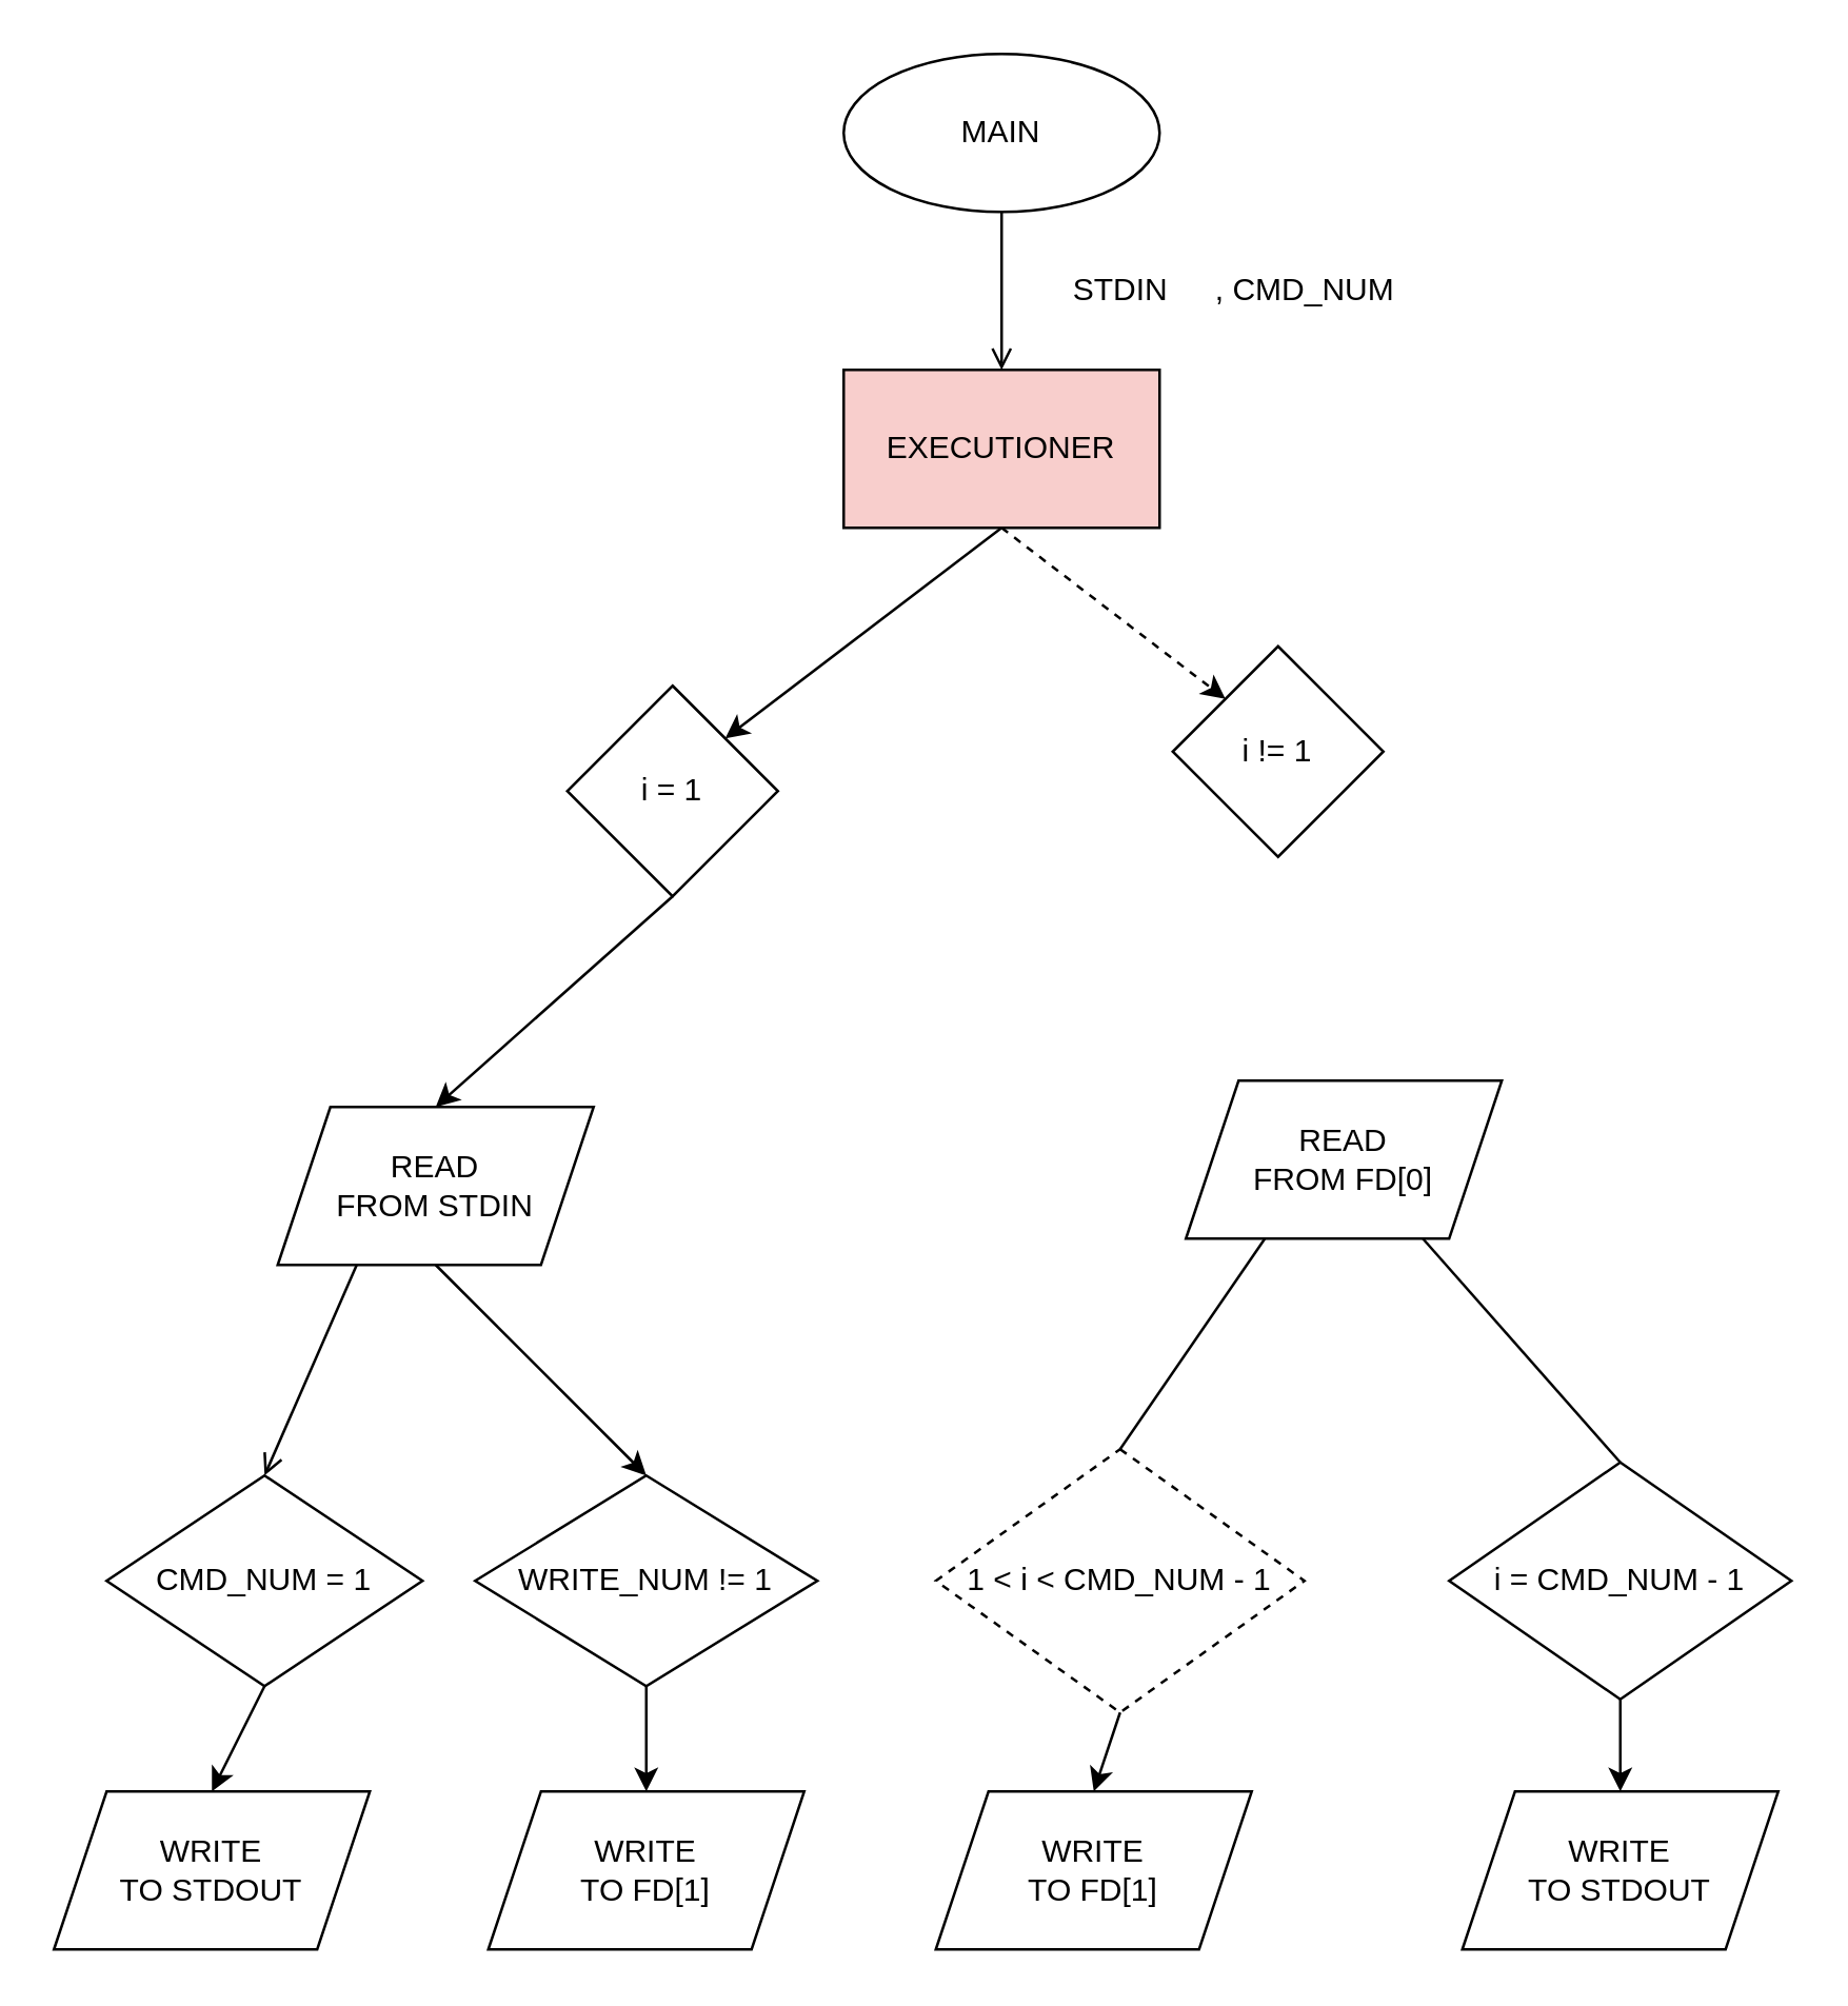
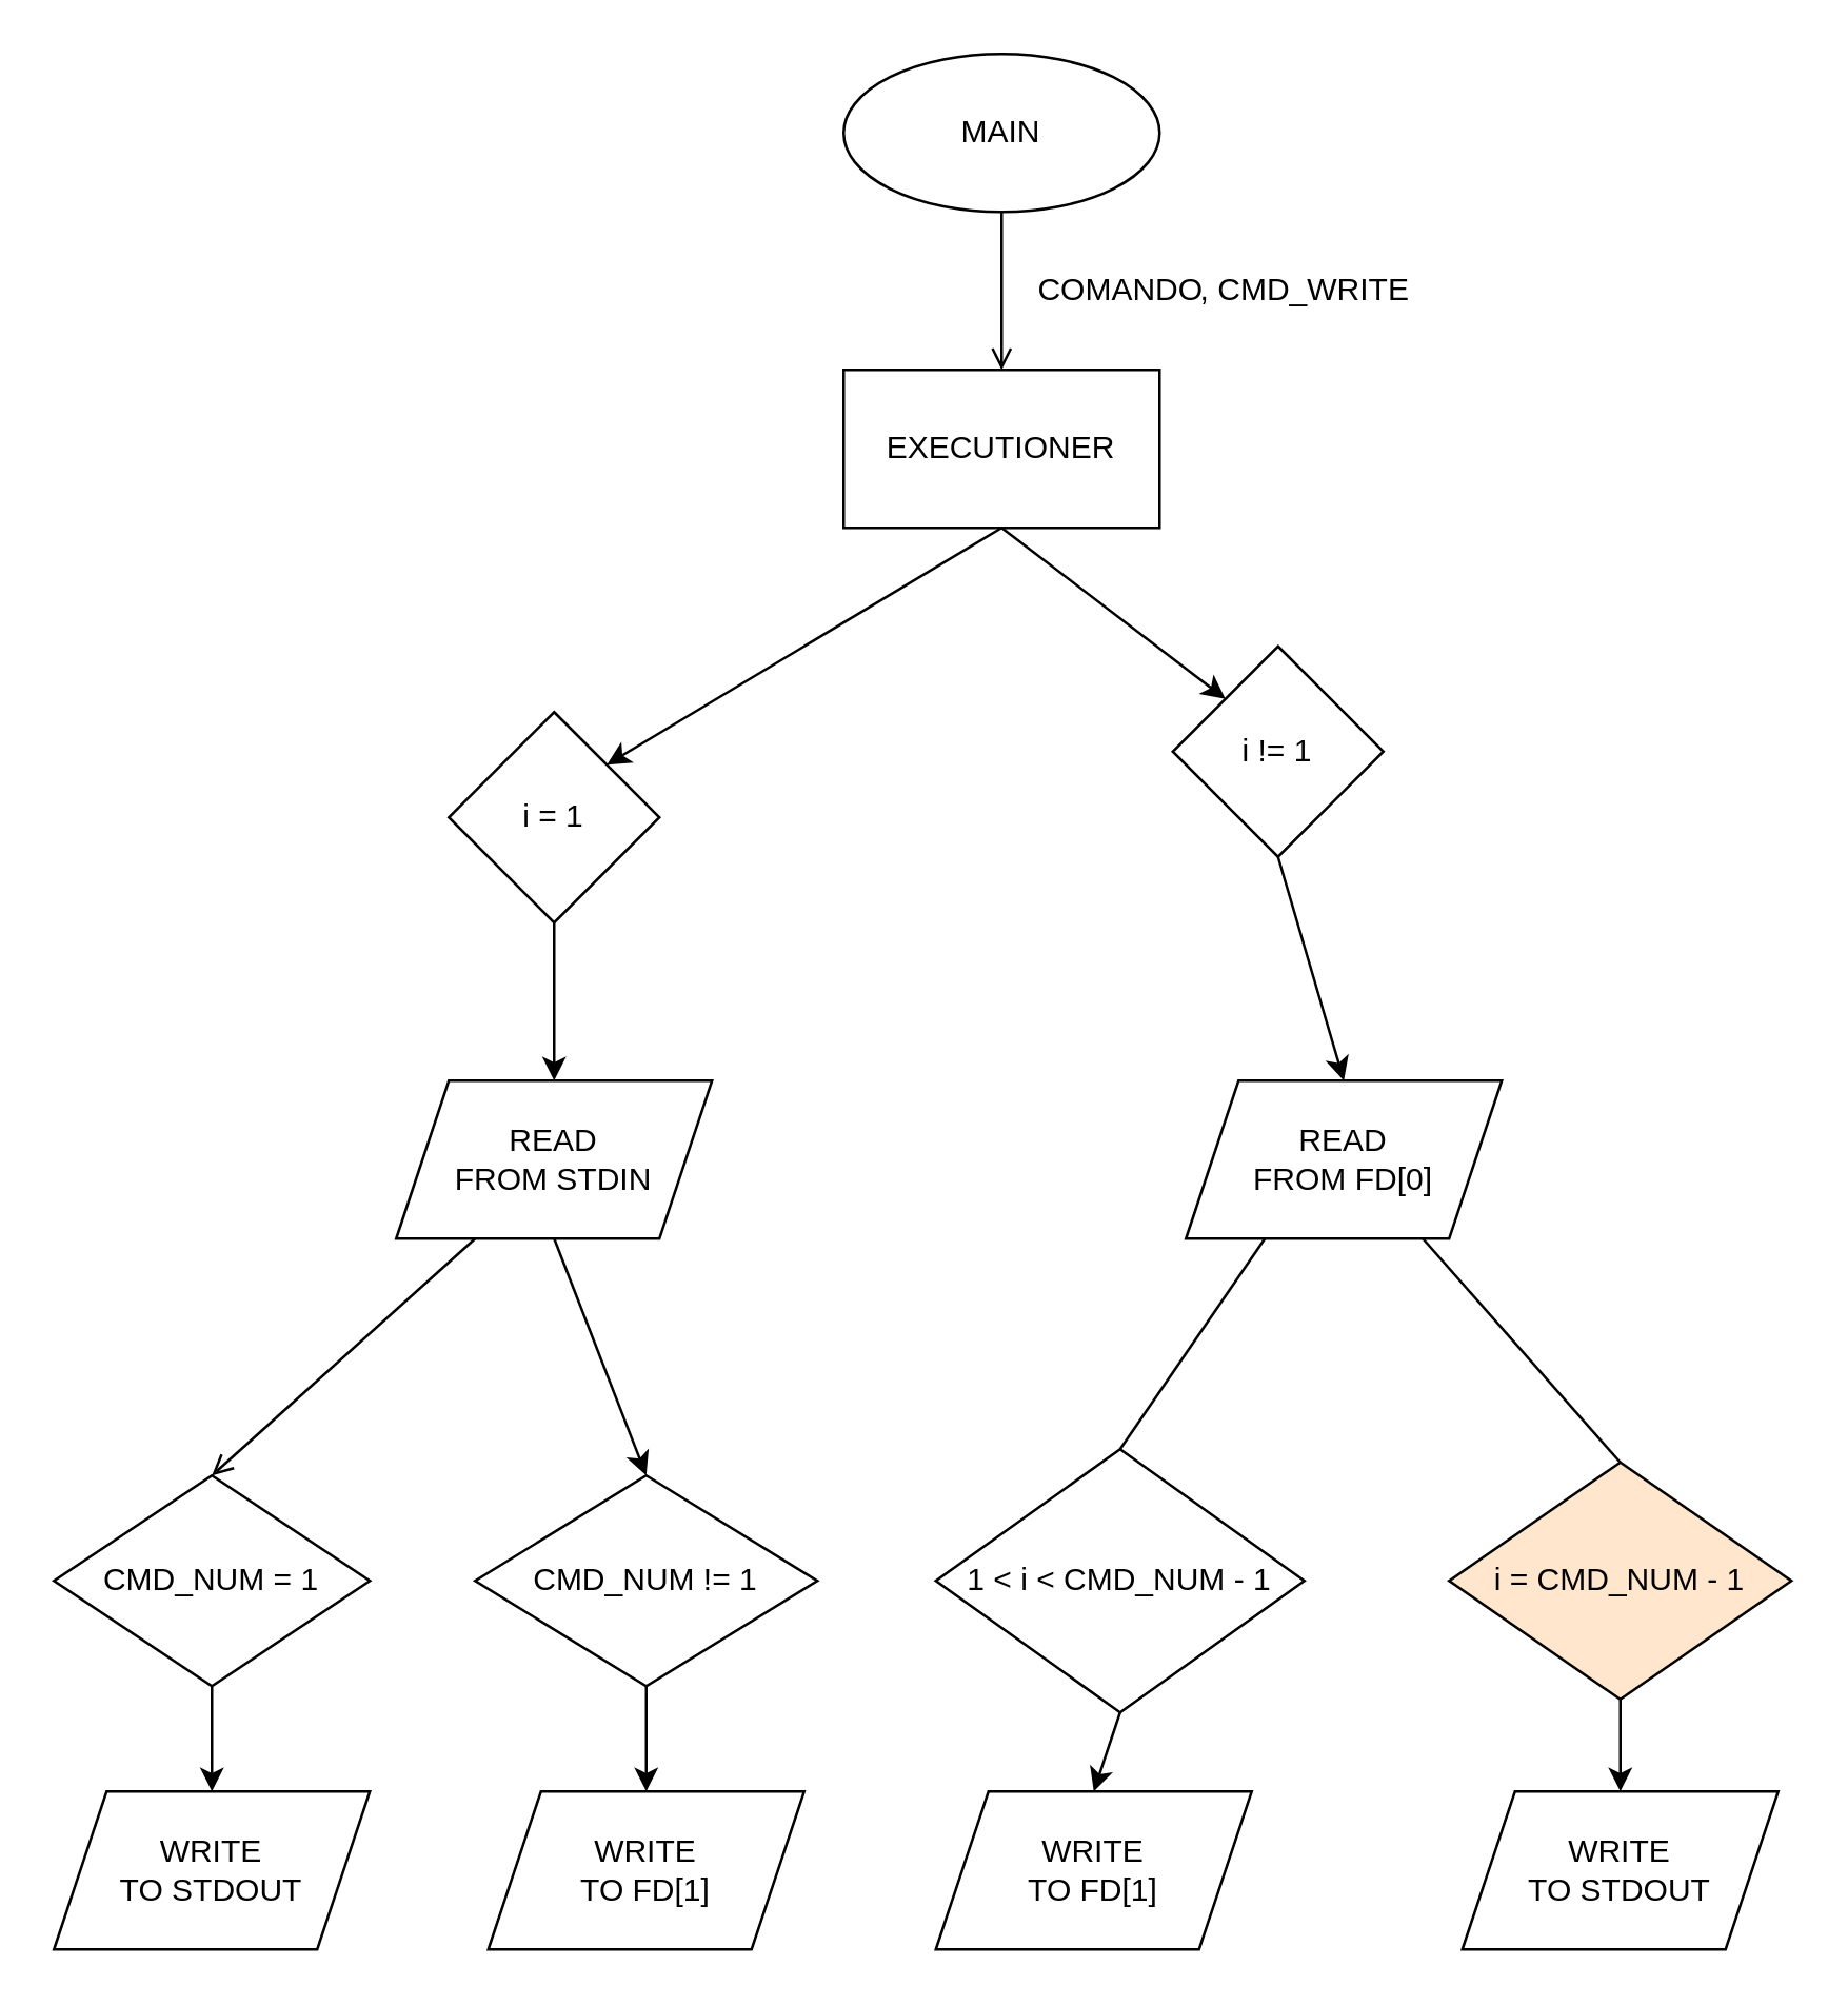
  <mxCell id="0" />
  <mxCell id="1" parent="0" />
  <mxCell id="2" value="MAIN" style="ellipse;whiteSpace=wrap;html=1;" parent="1" vertex="1"><mxGeometry x="320" y="20" width="120" height="60" as="geometry" /></mxCell>
- <mxCell id="3" value="EXECUTIONER" style="whiteSpace=wrap;html=1;fillColor=#f8cecc;" parent="1" vertex="1"><mxGeometry x="320" y="140" width="120" height="60" as="geometry" /></mxCell>
+ <mxCell id="3" value="EXECUTIONER" style="whiteSpace=wrap;html=1;" parent="1" vertex="1"><mxGeometry x="320" y="140" width="120" height="60" as="geometry" /></mxCell>
  <mxCell id="4" value="" style="edgeStyle=none;orthogonalLoop=1;jettySize=auto;html=1;exitX=0.5;exitY=1;exitDx=0;exitDy=0;entryX=0.5;entryY=0;entryDx=0;entryDy=0;endArrow=open;" parent="1" source="2" target="3" edge="1"><mxGeometry width="100" relative="1" as="geometry"><mxPoint x="120" y="120" as="sourcePoint" /><mxPoint x="220" y="120" as="targetPoint" /><Array as="points" /></mxGeometry></mxCell>
- <mxCell id="5" value="STDIN" style="text;html=1;align=center;verticalAlign=middle;resizable=0;points=[];autosize=1;strokeColor=none;fillColor=none;" parent="1" vertex="1"><mxGeometry x="380" y="95" width="90" height="30" as="geometry" /></mxCell>
- <mxCell id="6" value=", CMD_NUM" style="text;html=1;align=center;verticalAlign=middle;resizable=0;points=[];autosize=1;strokeColor=none;fillColor=none;" vertex="1" parent="1"><mxGeometry x="450" y="95" width="90" height="30" as="geometry" /></mxCell>
- <mxCell id="7" value="i = 1" style="rhombus;whiteSpace=wrap;html=1;" vertex="1" parent="1"><mxGeometry x="215" y="260" width="80" height="80" as="geometry" /></mxCell>
- <mxCell id="8" value="1 &amp;lt; i &amp;lt; CMD_NUM - 1" style="rhombus;whiteSpace=wrap;html=1;dashed=1;" vertex="1" parent="1"><mxGeometry x="355" y="550" width="140" height="100" as="geometry" /></mxCell>
- <mxCell id="9" value="i = CMD_NUM - 1" style="rhombus;whiteSpace=wrap;html=1;" vertex="1" parent="1"><mxGeometry x="550" y="555" width="130" height="90" as="geometry" /></mxCell>
+ <mxCell id="5" value="COMANDO" style="text;html=1;align=center;verticalAlign=middle;resizable=0;points=[];autosize=1;strokeColor=none;fillColor=none;" parent="1" vertex="1"><mxGeometry x="380" y="95" width="90" height="30" as="geometry" /></mxCell>
+ <mxCell id="6" value=", CMD_WRITE" style="text;html=1;align=center;verticalAlign=middle;resizable=0;points=[];autosize=1;strokeColor=none;fillColor=none;" vertex="1" parent="1"><mxGeometry x="450" y="95" width="90" height="30" as="geometry" /></mxCell>
+ <mxCell id="7" value="i = 1" style="rhombus;whiteSpace=wrap;html=1;" vertex="1" parent="1"><mxGeometry x="170" y="270" width="80" height="80" as="geometry" /></mxCell>
+ <mxCell id="8" value="1 &amp;lt; i &amp;lt; CMD_NUM - 1" style="rhombus;whiteSpace=wrap;html=1;" vertex="1" parent="1"><mxGeometry x="355" y="550" width="140" height="100" as="geometry" /></mxCell>
+ <mxCell id="9" value="i = CMD_NUM - 1" style="rhombus;whiteSpace=wrap;html=1;fillColor=#ffe6cc;" vertex="1" parent="1"><mxGeometry x="550" y="555" width="130" height="90" as="geometry" /></mxCell>
  <mxCell id="10" value="" style="edgeStyle=none;orthogonalLoop=1;jettySize=auto;html=1;exitX=0.5;exitY=1;exitDx=0;exitDy=0;entryX=1;entryY=0;entryDx=0;entryDy=0;" edge="1" parent="1" source="3" target="7"><mxGeometry width="100" relative="1" as="geometry"><mxPoint x="190" y="190" as="sourcePoint" /><mxPoint x="290" y="190" as="targetPoint" /><Array as="points" /></mxGeometry></mxCell>
- <mxCell id="11" value="" style="edgeStyle=none;orthogonalLoop=1;jettySize=auto;html=1;exitX=0.5;exitY=1;exitDx=0;exitDy=0;entryX=0;entryY=0;entryDx=0;entryDy=0;dashed=1;" edge="1" parent="1" source="3" target="25"><mxGeometry width="100" relative="1" as="geometry"><mxPoint x="460" y="150" as="sourcePoint" /><mxPoint x="480" y="280" as="targetPoint" /><Array as="points" /></mxGeometry></mxCell>
+ <mxCell id="11" value="" style="edgeStyle=none;orthogonalLoop=1;jettySize=auto;html=1;exitX=0.5;exitY=1;exitDx=0;exitDy=0;entryX=0;entryY=0;entryDx=0;entryDy=0;" edge="1" parent="1" source="3" target="25"><mxGeometry width="100" relative="1" as="geometry"><mxPoint x="460" y="150" as="sourcePoint" /><mxPoint x="480" y="280" as="targetPoint" /><Array as="points" /></mxGeometry></mxCell>
  <mxCell id="12" style="edgeStyle=none;html=1;exitX=0.25;exitY=1;exitDx=0;exitDy=0;entryX=0.5;entryY=0;entryDx=0;entryDy=0;endArrow=open;" edge="1" parent="1" source="18" target="14"><mxGeometry relative="1" as="geometry"><mxPoint x="180" y="500" as="targetPoint" /></mxGeometry></mxCell>
  <mxCell id="13" style="edgeStyle=none;html=1;exitX=0.5;exitY=1;exitDx=0;exitDy=0;entryX=0.5;entryY=0;entryDx=0;entryDy=0;" edge="1" parent="1" source="14" target="20"><mxGeometry relative="1" as="geometry" /></mxCell>
- <mxCell id="14" value="CMD_NUM = 1" style="rhombus;whiteSpace=wrap;html=1;" vertex="1" parent="1"><mxGeometry x="40" y="560" width="120" height="80" as="geometry" /></mxCell>
+ <mxCell id="14" value="CMD_NUM = 1" style="rhombus;whiteSpace=wrap;html=1;" vertex="1" parent="1"><mxGeometry x="20" y="560" width="120" height="80" as="geometry" /></mxCell>
  <mxCell id="15" style="edgeStyle=none;html=1;exitX=0.5;exitY=1;exitDx=0;exitDy=0;entryX=0.5;entryY=0;entryDx=0;entryDy=0;" edge="1" parent="1" source="16" target="21"><mxGeometry relative="1" as="geometry" /></mxCell>
- <mxCell id="16" value="WRITE_NUM != 1" style="rhombus;whiteSpace=wrap;html=1;" vertex="1" parent="1"><mxGeometry x="180" y="560" width="130" height="80" as="geometry" /></mxCell>
+ <mxCell id="16" value="CMD_NUM != 1" style="rhombus;whiteSpace=wrap;html=1;" vertex="1" parent="1"><mxGeometry x="180" y="560" width="130" height="80" as="geometry" /></mxCell>
  <mxCell id="17" style="edgeStyle=none;html=1;exitX=0.5;exitY=1;exitDx=0;exitDy=0;entryX=0.5;entryY=0;entryDx=0;entryDy=0;" edge="1" parent="1" source="18" target="16"><mxGeometry relative="1" as="geometry" /></mxCell>
- <mxCell id="18" value="READ&lt;br&gt;FROM STDIN" style="shape=parallelogram;perimeter=parallelogramPerimeter;whiteSpace=wrap;html=1;fixedSize=1;" vertex="1" parent="1"><mxGeometry x="105" y="420" width="120" height="60" as="geometry" /></mxCell>
+ <mxCell id="18" value="READ&lt;br&gt;FROM STDIN" style="shape=parallelogram;perimeter=parallelogramPerimeter;whiteSpace=wrap;html=1;fixedSize=1;" vertex="1" parent="1"><mxGeometry x="150" y="410" width="120" height="60" as="geometry" /></mxCell>
  <mxCell id="19" value="" style="edgeStyle=none;orthogonalLoop=1;jettySize=auto;html=1;entryX=0.5;entryY=0;entryDx=0;entryDy=0;exitX=0.5;exitY=1;exitDx=0;exitDy=0;" edge="1" parent="1" source="7" target="18"><mxGeometry width="100" relative="1" as="geometry"><mxPoint x="210" y="350" as="sourcePoint" /><mxPoint x="210" y="410" as="targetPoint" /><Array as="points" /></mxGeometry></mxCell>
  <mxCell id="20" value="WRITE&lt;br&gt;TO STDOUT" style="shape=parallelogram;perimeter=parallelogramPerimeter;whiteSpace=wrap;html=1;fixedSize=1;" vertex="1" parent="1"><mxGeometry x="20" y="680" width="120" height="60" as="geometry" /></mxCell>
  <mxCell id="21" value="WRITE&lt;br&gt;TO FD[1]" style="shape=parallelogram;perimeter=parallelogramPerimeter;whiteSpace=wrap;html=1;fixedSize=1;" vertex="1" parent="1"><mxGeometry x="185" y="680" width="120" height="60" as="geometry" /></mxCell>
  <mxCell id="22" value="READ&lt;br&gt;FROM FD[0]" style="shape=parallelogram;perimeter=parallelogramPerimeter;whiteSpace=wrap;html=1;fixedSize=1;" vertex="1" parent="1"><mxGeometry x="450" y="410" width="120" height="60" as="geometry" /></mxCell>
  <mxCell id="23" value="" style="edgeStyle=none;orthogonalLoop=1;jettySize=auto;html=1;exitX=0.25;exitY=1;exitDx=0;exitDy=0;entryX=0.5;entryY=0;entryDx=0;entryDy=0;endArrow=none;" edge="1" parent="1" source="22" target="8"><mxGeometry width="100" relative="1" as="geometry"><mxPoint x="500" y="600" as="sourcePoint" /><mxPoint x="600" y="600" as="targetPoint" /><Array as="points" /></mxGeometry></mxCell>
  <mxCell id="24" value="" style="edgeStyle=none;orthogonalLoop=1;jettySize=auto;html=1;exitX=0.75;exitY=1;exitDx=0;exitDy=0;entryX=0.5;entryY=0;entryDx=0;entryDy=0;endArrow=none;" edge="1" parent="1" source="22" target="9"><mxGeometry width="100" relative="1" as="geometry"><mxPoint x="470" y="590" as="sourcePoint" /><mxPoint x="570" y="590" as="targetPoint" /><Array as="points" /></mxGeometry></mxCell>
  <mxCell id="25" value="i != 1" style="rhombus;whiteSpace=wrap;html=1;" vertex="1" parent="1"><mxGeometry x="445" y="245" width="80" height="80" as="geometry" /></mxCell>
+ <mxCell id="26" value="" style="edgeStyle=none;orthogonalLoop=1;jettySize=auto;html=1;exitX=0.5;exitY=1;exitDx=0;exitDy=0;entryX=0.5;entryY=0;entryDx=0;entryDy=0;" edge="1" parent="1" source="25" target="22"><mxGeometry width="100" relative="1" as="geometry"><mxPoint x="600" y="330" as="sourcePoint" /><mxPoint x="700" y="330" as="targetPoint" /><Array as="points" /></mxGeometry></mxCell>
  <mxCell id="27" value="WRITE &lt;br&gt;TO FD[1]" style="shape=parallelogram;perimeter=parallelogramPerimeter;whiteSpace=wrap;html=1;fixedSize=1;" vertex="1" parent="1"><mxGeometry x="355" y="680" width="120" height="60" as="geometry" /></mxCell>
  <mxCell id="28" value="" style="edgeStyle=none;orthogonalLoop=1;jettySize=auto;html=1;exitX=0.5;exitY=1;exitDx=0;exitDy=0;entryX=0.5;entryY=0;entryDx=0;entryDy=0;" edge="1" parent="1" source="8" target="27"><mxGeometry width="100" relative="1" as="geometry"><mxPoint x="580" y="740" as="sourcePoint" /><mxPoint x="680" y="740" as="targetPoint" /><Array as="points" /></mxGeometry></mxCell>
  <mxCell id="29" value="WRITE&lt;br&gt;TO STDOUT" style="shape=parallelogram;perimeter=parallelogramPerimeter;whiteSpace=wrap;html=1;fixedSize=1;" vertex="1" parent="1"><mxGeometry x="555" y="680" width="120" height="60" as="geometry" /></mxCell>
  <mxCell id="30" value="" style="edgeStyle=none;orthogonalLoop=1;jettySize=auto;html=1;exitX=0.5;exitY=1;exitDx=0;exitDy=0;entryX=0.5;entryY=0;entryDx=0;entryDy=0;" edge="1" parent="1" source="9" target="29"><mxGeometry width="100" relative="1" as="geometry"><mxPoint x="700" y="640" as="sourcePoint" /><mxPoint x="800" y="640" as="targetPoint" /><Array as="points" /></mxGeometry></mxCell>
